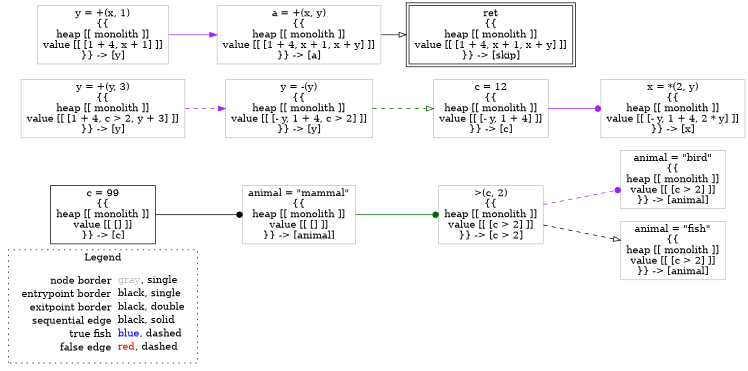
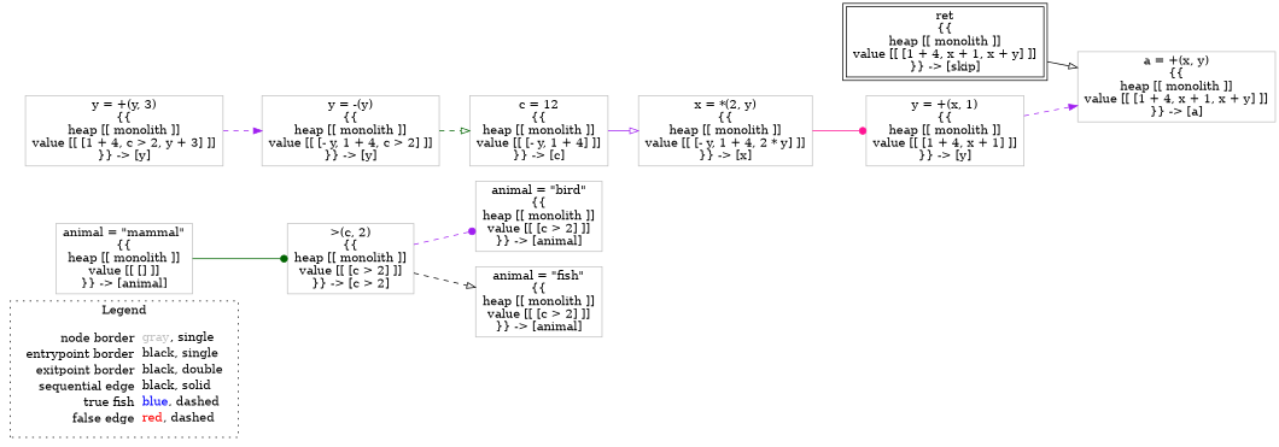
  digraph {
    rankdir=LR
    node [shape=rect color=gray]
    edge [arrowhead=dot color=purple]
    n1 [label=<<table border="0" cellpadding="2" cellspacing="0" cellborder="0"><tr><td align="right">node border&nbsp;</td><td align="left"><font color="gray">gray</font>, single</td></tr><tr><td align="right">entrypoint border&nbsp;</td><td align="left"><font color="black">black</font>, single</td></tr><tr><td align="right">exitpoint border&nbsp;</td><td align="left"><font color="black">black</font>, double</td></tr><tr><td align="right">sequential edge&nbsp;</td><td align="left"><font color="black">black</font>, solid</td></tr><tr><td align="right">true fish&nbsp;</td><td align="left"><font color="blue">blue</font>, dashed</td></tr><tr><td align="right">false edge&nbsp;</td><td align="left"><font color="red">red</font>, dashed</td></tr></table>> shape=plaintext color=""]
-   n2 [color=black label=<c = 99<BR/>{{<BR/>heap [[ monolith ]]<BR/>value [[ [] ]]<BR/>}} -&gt; [c]>]
    n3 [label=<animal = &quot;mammal&quot;<BR/>{{<BR/>heap [[ monolith ]]<BR/>value [[ [] ]]<BR/>}} -&gt; [animal]>]
    n4 [label=<&gt;(c, 2)<BR/>{{<BR/>heap [[ monolith ]]<BR/>value [[ [c &gt; 2] ]]<BR/>}} -&gt; [c &gt; 2]>]
    n5 [label=<y = -(y)<BR/>{{<BR/>heap [[ monolith ]]<BR/>value [[ [- y, 1 + 4, c &gt; 2] ]]<BR/>}} -&gt; [y]>]
    n6 [label=<c = 12<BR/>{{<BR/>heap [[ monolith ]]<BR/>value [[ [- y, 1 + 4] ]]<BR/>}} -&gt; [c]>]
    n7 [label=<x = *(2, y)<BR/>{{<BR/>heap [[ monolith ]]<BR/>value [[ [- y, 1 + 4, 2 * y] ]]<BR/>}} -&gt; [x]>]
    n8 [label=<animal = &quot;bird&quot;<BR/>{{<BR/>heap [[ monolith ]]<BR/>value [[ [c &gt; 2] ]]<BR/>}} -&gt; [animal]>]
    n9 [label=<animal = &quot;fish&quot;<BR/>{{<BR/>heap [[ monolith ]]<BR/>value [[ [c &gt; 2] ]]<BR/>}} -&gt; [animal]>]
    n10 [label=<y = +(x, 1)<BR/>{{<BR/>heap [[ monolith ]]<BR/>value [[ [1 + 4, x + 1] ]]<BR/>}} -&gt; [y]>]
    n11 [label=<a = +(x, y)<BR/>{{<BR/>heap [[ monolith ]]<BR/>value [[ [1 + 4, x + 1, x + y] ]]<BR/>}} -&gt; [a]>]
    n12 [label=<y = +(y, 3)<BR/>{{<BR/>heap [[ monolith ]]<BR/>value [[ [1 + 4, c &gt; 2, y + 3] ]]<BR/>}} -&gt; [y]>]
    n13 [color=black label=<ret<BR/>{{<BR/>heap [[ monolith ]]<BR/>value [[ [1 + 4, x + 1, x + y] ]]<BR/>}} -&gt; [skip]> peripheries=2]
    subgraph cluster_1 {
      label=Legend
      style=dotted
      n1
    }
-   n2 -> n3 [color=black]
    n3 -> n4 [color=darkgreen]
    n4 -> n8 [style=dashed]
    n4 -> n9 [arrowhead=onormal color=black style=dashed]
    n5 -> n6 [arrowhead=onormal color=darkgreen style=dashed]
-   n6 -> n7
-   n10 -> n11 [arrowhead=normal]
-   n11 -> n13 [arrowhead=onormal color=black]
+   n6 -> n7 [arrowhead=onormal]
+   n7 -> n10 [color=deeppink]
+   n10 -> n11 [arrowhead=normal style=dashed]
+   n13 -> n11 [arrowhead=onormal color=black]
    n12 -> n5 [arrowhead=normal style=dashed]
  }
